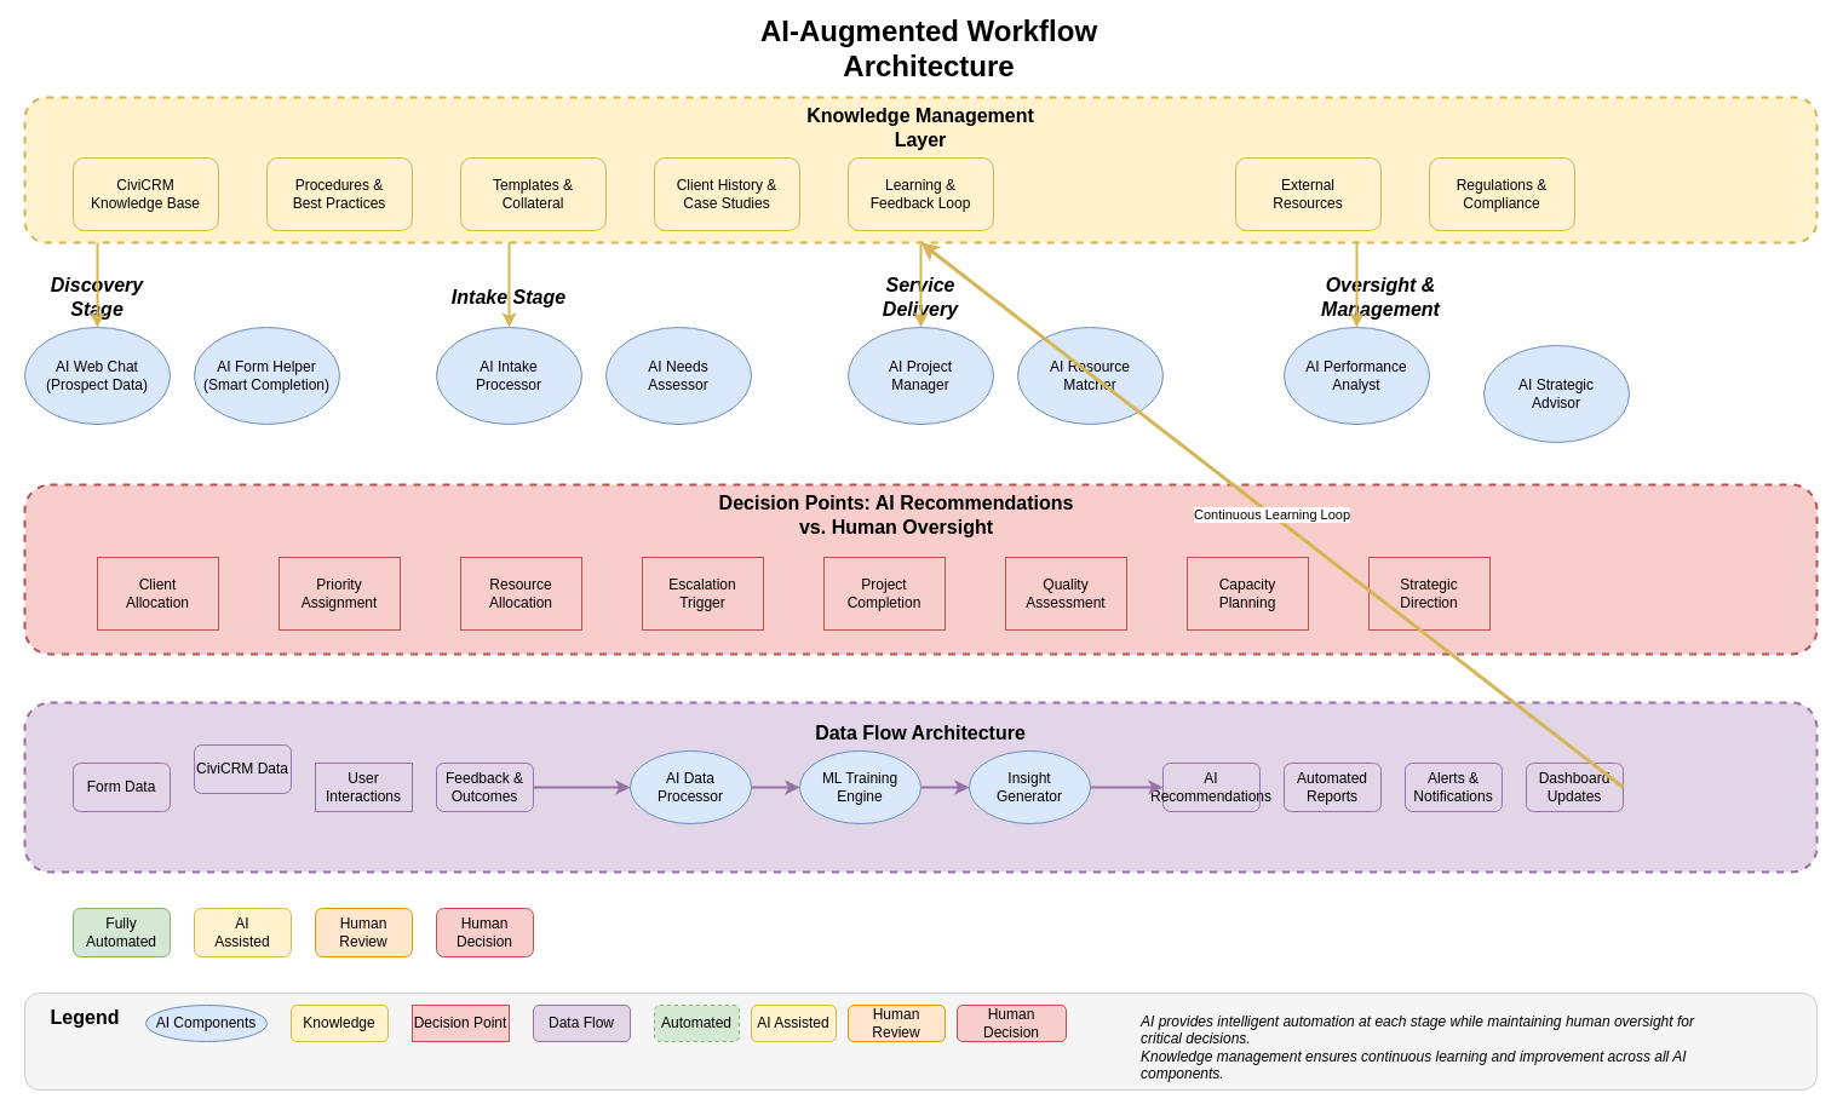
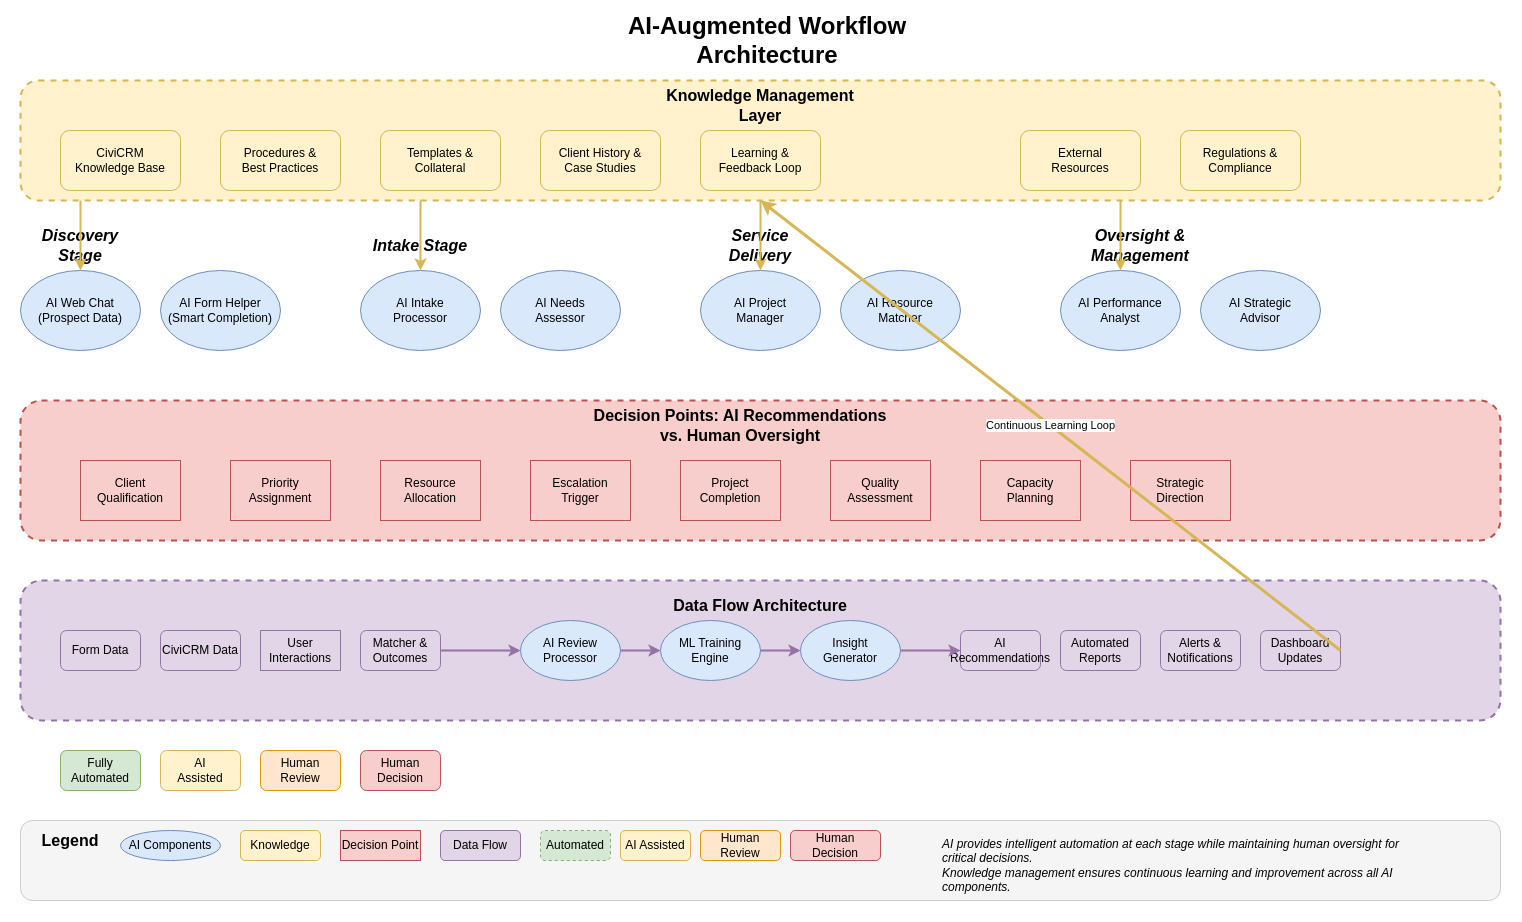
  <mxCell id="0" />
  <mxCell id="1" parent="0" />
  <mxCell id="2" value="AI-Augmented Workflow Architecture" style="text;html=1;strokeColor=none;fillColor=none;align=center;verticalAlign=middle;whiteSpace=wrap;rounded=0;fontSize=24;fontStyle=1;" parent="1" vertex="1"><mxGeometry x="567" y="20" width="400" height="40" as="geometry" /></mxCell>
  <mxCell id="3" value="" style="rounded=1;whiteSpace=wrap;html=1;fillColor=#fff2cc;strokeColor=#d6b656;strokeWidth=2;dashed=1;" parent="1" vertex="1"><mxGeometry x="20" y="80" width="1480" height="120" as="geometry" /></mxCell>
  <mxCell id="4" value="Knowledge Management Layer" style="text;html=1;strokeColor=none;fillColor=none;align=center;verticalAlign=middle;whiteSpace=wrap;rounded=0;fontSize=16;fontStyle=1;color=#d6b656;" parent="1" vertex="1"><mxGeometry x="660" y="90" width="200" height="30" as="geometry" /></mxCell>
  <mxCell id="5" value="CiviCRM&#10;Knowledge Base" style="rounded=1;whiteSpace=wrap;html=1;fillColor=#fff2cc;strokeColor=#d6b656;" parent="1" vertex="1"><mxGeometry x="60" y="130" width="120" height="60" as="geometry" /></mxCell>
  <mxCell id="6" value="Procedures &amp;&#10;Best Practices" style="rounded=1;whiteSpace=wrap;html=1;fillColor=#fff2cc;strokeColor=#d6b656;" parent="1" vertex="1"><mxGeometry x="220" y="130" width="120" height="60" as="geometry" /></mxCell>
  <mxCell id="7" value="Templates &amp;&#10;Collateral" style="rounded=1;whiteSpace=wrap;html=1;fillColor=#fff2cc;strokeColor=#d6b656;" parent="1" vertex="1"><mxGeometry x="380" y="130" width="120" height="60" as="geometry" /></mxCell>
  <mxCell id="8" value="Client History &amp;&#10;Case Studies" style="rounded=1;whiteSpace=wrap;html=1;fillColor=#fff2cc;strokeColor=#d6b656;" parent="1" vertex="1"><mxGeometry x="540" y="130" width="120" height="60" as="geometry" /></mxCell>
  <mxCell id="9" value="Learning &amp;&#10;Feedback Loop" style="rounded=1;whiteSpace=wrap;html=1;fillColor=#fff2cc;strokeColor=#d6b656;" parent="1" vertex="1"><mxGeometry x="700" y="130" width="120" height="60" as="geometry" /></mxCell>
  <mxCell id="10" value="External&#10;Resources" style="rounded=1;whiteSpace=wrap;html=1;fillColor=#fff2cc;strokeColor=#d6b656;" parent="1" vertex="1"><mxGeometry x="1020" y="130" width="120" height="60" as="geometry" /></mxCell>
  <mxCell id="11" value="Regulations &amp;&#10;Compliance" style="rounded=1;whiteSpace=wrap;html=1;fillColor=#fff2cc;strokeColor=#d6b656;" parent="1" vertex="1"><mxGeometry x="1180" y="130" width="120" height="60" as="geometry" /></mxCell>
  <mxCell id="12" value="Discovery Stage" style="text;html=1;strokeColor=none;fillColor=none;align=center;verticalAlign=middle;whiteSpace=wrap;rounded=0;fontSize=16;fontStyle=3;color=#333333;" parent="1" vertex="1"><mxGeometry x="20" y="230" width="120" height="30" as="geometry" /></mxCell>
  <mxCell id="13" value="AI Web Chat&#10;(Prospect Data)" style="ellipse;whiteSpace=wrap;html=1;fillColor=#dae8fc;strokeColor=#6c8ebf;" parent="1" vertex="1"><mxGeometry x="20" y="270" width="120" height="80" as="geometry" /></mxCell>
  <mxCell id="14" value="AI Form Helper&#10;(Smart Completion)" style="ellipse;whiteSpace=wrap;html=1;fillColor=#dae8fc;strokeColor=#6c8ebf;" parent="1" vertex="1"><mxGeometry x="160" y="270" width="120" height="80" as="geometry" /></mxCell>
  <mxCell id="15" value="Intake Stage" style="text;html=1;strokeColor=none;fillColor=none;align=center;verticalAlign=middle;whiteSpace=wrap;rounded=0;fontSize=16;fontStyle=3;color=#333333;" parent="1" vertex="1"><mxGeometry x="360" y="230" width="120" height="30" as="geometry" /></mxCell>
  <mxCell id="16" value="AI Intake&#10;Processor" style="ellipse;whiteSpace=wrap;html=1;fillColor=#dae8fc;strokeColor=#6c8ebf;" parent="1" vertex="1"><mxGeometry x="360" y="270" width="120" height="80" as="geometry" /></mxCell>
  <mxCell id="17" value="AI Needs&#10;Assessor" style="ellipse;whiteSpace=wrap;html=1;fillColor=#dae8fc;strokeColor=#6c8ebf;" parent="1" vertex="1"><mxGeometry x="500" y="270" width="120" height="80" as="geometry" /></mxCell>
  <mxCell id="18" value="Service Delivery" style="text;html=1;strokeColor=none;fillColor=none;align=center;verticalAlign=middle;whiteSpace=wrap;rounded=0;fontSize=16;fontStyle=3;color=#333333;" parent="1" vertex="1"><mxGeometry x="700" y="230" width="120" height="30" as="geometry" /></mxCell>
  <mxCell id="19" value="AI Project&#10;Manager" style="ellipse;whiteSpace=wrap;html=1;fillColor=#dae8fc;strokeColor=#6c8ebf;" parent="1" vertex="1"><mxGeometry x="700" y="270" width="120" height="80" as="geometry" /></mxCell>
  <mxCell id="20" value="AI Resource&#10;Matcher" style="ellipse;whiteSpace=wrap;html=1;fillColor=#dae8fc;strokeColor=#6c8ebf;" parent="1" vertex="1"><mxGeometry x="840" y="270" width="120" height="80" as="geometry" /></mxCell>
  <mxCell id="21" value="Oversight &amp; Management" style="text;html=1;strokeColor=none;fillColor=none;align=center;verticalAlign=middle;whiteSpace=wrap;rounded=0;fontSize=16;fontStyle=3;color=#333333;" parent="1" vertex="1"><mxGeometry x="1060" y="230" width="160" height="30" as="geometry" /></mxCell>
  <mxCell id="22" value="AI Performance&#10;Analyst" style="ellipse;whiteSpace=wrap;html=1;fillColor=#dae8fc;strokeColor=#6c8ebf;" parent="1" vertex="1"><mxGeometry x="1060" y="270" width="120" height="80" as="geometry" /></mxCell>
- <mxCell id="23" value="AI Strategic&#10;Advisor" style="ellipse;whiteSpace=wrap;html=1;fillColor=#dae8fc;strokeColor=#6c8ebf;" parent="1" vertex="1"><mxGeometry x="1225" y="285" width="120" height="80" as="geometry" /></mxCell>
+ <mxCell id="23" value="AI Strategic&#10;Advisor" style="ellipse;whiteSpace=wrap;html=1;fillColor=#dae8fc;strokeColor=#6c8ebf;" parent="1" vertex="1"><mxGeometry x="1200" y="270" width="120" height="80" as="geometry" /></mxCell>
  <mxCell id="24" value="" style="rounded=1;whiteSpace=wrap;html=1;fillColor=#f8cecc;strokeColor=#b85450;strokeWidth=2;dashed=1;" parent="1" vertex="1"><mxGeometry x="20" y="400" width="1480" height="140" as="geometry" /></mxCell>
  <mxCell id="25" value="Decision Points: AI Recommendations vs. Human Oversight" style="text;html=1;strokeColor=none;fillColor=none;align=center;verticalAlign=middle;whiteSpace=wrap;rounded=0;fontSize=16;fontStyle=1;color=#b85450;" parent="1" vertex="1"><mxGeometry x="580" y="410" width="320" height="30" as="geometry" /></mxCell>
- <mxCell id="26" value="Client&#10;Allocation" style="diamond;whiteSpace=wrap;html=1;fillColor=#f8cecc;strokeColor=#b85450;" parent="1" vertex="1"><mxGeometry x="80" y="460" width="100" height="60" as="geometry" /></mxCell>
+ <mxCell id="26" value="Client&#10;Qualification" style="diamond;whiteSpace=wrap;html=1;fillColor=#f8cecc;strokeColor=#b85450;" parent="1" vertex="1"><mxGeometry x="80" y="460" width="100" height="60" as="geometry" /></mxCell>
  <mxCell id="27" value="Priority&#10;Assignment" style="diamond;whiteSpace=wrap;html=1;fillColor=#f8cecc;strokeColor=#b85450;" parent="1" vertex="1"><mxGeometry x="230" y="460" width="100" height="60" as="geometry" /></mxCell>
  <mxCell id="28" value="Resource&#10;Allocation" style="diamond;whiteSpace=wrap;html=1;fillColor=#f8cecc;strokeColor=#b85450;" parent="1" vertex="1"><mxGeometry x="380" y="460" width="100" height="60" as="geometry" /></mxCell>
  <mxCell id="29" value="Escalation&#10;Trigger" style="diamond;whiteSpace=wrap;html=1;fillColor=#f8cecc;strokeColor=#b85450;" parent="1" vertex="1"><mxGeometry x="530" y="460" width="100" height="60" as="geometry" /></mxCell>
  <mxCell id="30" value="Project&#10;Completion" style="diamond;whiteSpace=wrap;html=1;fillColor=#f8cecc;strokeColor=#b85450;" parent="1" vertex="1"><mxGeometry x="680" y="460" width="100" height="60" as="geometry" /></mxCell>
  <mxCell id="31" value="Quality&#10;Assessment" style="diamond;whiteSpace=wrap;html=1;fillColor=#f8cecc;strokeColor=#b85450;" parent="1" vertex="1"><mxGeometry x="830" y="460" width="100" height="60" as="geometry" /></mxCell>
  <mxCell id="32" value="Capacity&#10;Planning" style="diamond;whiteSpace=wrap;html=1;fillColor=#f8cecc;strokeColor=#b85450;" parent="1" vertex="1"><mxGeometry x="980" y="460" width="100" height="60" as="geometry" /></mxCell>
  <mxCell id="33" value="Strategic&#10;Direction" style="diamond;whiteSpace=wrap;html=1;fillColor=#f8cecc;strokeColor=#b85450;" parent="1" vertex="1"><mxGeometry x="1130" y="460" width="100" height="60" as="geometry" /></mxCell>
  <mxCell id="34" value="" style="rounded=1;whiteSpace=wrap;html=1;fillColor=#e1d5e7;strokeColor=#9673a6;strokeWidth=2;dashed=1;" parent="1" vertex="1"><mxGeometry x="20" y="580" width="1480" height="140" as="geometry" /></mxCell>
  <mxCell id="35" value="Data Flow Architecture" style="text;html=1;strokeColor=none;fillColor=none;align=center;verticalAlign=middle;whiteSpace=wrap;rounded=0;fontSize=16;fontStyle=1;color=#9673a6;" parent="1" vertex="1"><mxGeometry x="660" y="590" width="200" height="30" as="geometry" /></mxCell>
  <mxCell id="36" value="Form Data" style="rounded=1;whiteSpace=wrap;html=1;fillColor=#e1d5e7;strokeColor=#9673a6;" parent="1" vertex="1"><mxGeometry x="60" y="630" width="80" height="40" as="geometry" /></mxCell>
- <mxCell id="37" value="CiviCRM Data" style="rounded=1;whiteSpace=wrap;html=1;fillColor=#e1d5e7;strokeColor=#9673a6;" parent="1" vertex="1"><mxGeometry x="160" y="615" width="80" height="40" as="geometry" /></mxCell>
+ <mxCell id="37" value="CiviCRM Data" style="rounded=1;whiteSpace=wrap;html=1;fillColor=#e1d5e7;strokeColor=#9673a6;" parent="1" vertex="1"><mxGeometry x="160" y="630" width="80" height="40" as="geometry" /></mxCell>
  <mxCell id="38" value="User&#10;Interactions" style="whiteSpace=wrap;html=1;fillColor=#e1d5e7;strokeColor=#9673a6;rounded=0;" parent="1" vertex="1"><mxGeometry x="260" y="630" width="80" height="40" as="geometry" /></mxCell>
- <mxCell id="39" value="Feedback &amp;&#10;Outcomes" style="rounded=1;whiteSpace=wrap;html=1;fillColor=#e1d5e7;strokeColor=#9673a6;" parent="1" vertex="1"><mxGeometry x="360" y="630" width="80" height="40" as="geometry" /></mxCell>
- <mxCell id="40" value="AI Data&#10;Processor" style="ellipse;whiteSpace=wrap;html=1;fillColor=#dae8fc;strokeColor=#6c8ebf;" parent="1" vertex="1"><mxGeometry x="520" y="620" width="100" height="60" as="geometry" /></mxCell>
+ <mxCell id="39" value="Matcher &amp;&#10;Outcomes" style="rounded=1;whiteSpace=wrap;html=1;fillColor=#e1d5e7;strokeColor=#9673a6;" parent="1" vertex="1"><mxGeometry x="360" y="630" width="80" height="40" as="geometry" /></mxCell>
+ <mxCell id="40" value="AI Review&#10;Processor" style="ellipse;whiteSpace=wrap;html=1;fillColor=#dae8fc;strokeColor=#6c8ebf;" parent="1" vertex="1"><mxGeometry x="520" y="620" width="100" height="60" as="geometry" /></mxCell>
  <mxCell id="41" value="ML Training&#10;Engine" style="ellipse;whiteSpace=wrap;html=1;fillColor=#dae8fc;strokeColor=#6c8ebf;" parent="1" vertex="1"><mxGeometry x="660" y="620" width="100" height="60" as="geometry" /></mxCell>
  <mxCell id="42" value="Insight&#10;Generator" style="ellipse;whiteSpace=wrap;html=1;fillColor=#dae8fc;strokeColor=#6c8ebf;" parent="1" vertex="1"><mxGeometry x="800" y="620" width="100" height="60" as="geometry" /></mxCell>
  <mxCell id="43" value="AI&#10;Recommendations" style="rounded=1;whiteSpace=wrap;html=1;fillColor=#e1d5e7;strokeColor=#9673a6;" parent="1" vertex="1"><mxGeometry x="960" y="630" width="80" height="40" as="geometry" /></mxCell>
  <mxCell id="44" value="Automated&#10;Reports" style="rounded=1;whiteSpace=wrap;html=1;fillColor=#e1d5e7;strokeColor=#9673a6;" parent="1" vertex="1"><mxGeometry x="1060" y="630" width="80" height="40" as="geometry" /></mxCell>
  <mxCell id="45" value="Alerts &amp;&#10;Notifications" style="rounded=1;whiteSpace=wrap;html=1;fillColor=#e1d5e7;strokeColor=#9673a6;" parent="1" vertex="1"><mxGeometry x="1160" y="630" width="80" height="40" as="geometry" /></mxCell>
  <mxCell id="46" value="Dashboard&#10;Updates" style="rounded=1;whiteSpace=wrap;html=1;fillColor=#e1d5e7;strokeColor=#9673a6;" parent="1" vertex="1"><mxGeometry x="1260" y="630" width="80" height="40" as="geometry" /></mxCell>
  <mxCell id="47" value="Fully&#10;Automated" style="rounded=1;whiteSpace=wrap;html=1;fillColor=#d5e8d4;strokeColor=#82b366;" parent="1" vertex="1"><mxGeometry x="60" y="750" width="80" height="40" as="geometry" /></mxCell>
  <mxCell id="48" value="AI&#10;Assisted" style="rounded=1;whiteSpace=wrap;html=1;fillColor=#fff2cc;strokeColor=#d6b656;" parent="1" vertex="1"><mxGeometry x="160" y="750" width="80" height="40" as="geometry" /></mxCell>
  <mxCell id="49" value="Human&#10;Review" style="rounded=1;whiteSpace=wrap;html=1;fillColor=#ffe6cc;strokeColor=#d79b00;" parent="1" vertex="1"><mxGeometry x="260" y="750" width="80" height="40" as="geometry" /></mxCell>
  <mxCell id="50" value="Human&#10;Decision" style="rounded=1;whiteSpace=wrap;html=1;fillColor=#f8cecc;strokeColor=#b85450;" parent="1" vertex="1"><mxGeometry x="360" y="750" width="80" height="40" as="geometry" /></mxCell>
  <mxCell id="51" value="" style="endArrow=classic;html=1;rounded=0;strokeColor=#d6b656;strokeWidth=2;" parent="1" edge="1"><mxGeometry width="50" height="50" relative="1" as="geometry"><mxPoint x="80" y="200" as="sourcePoint" /><mxPoint x="80" y="270" as="targetPoint" /></mxGeometry></mxCell>
  <mxCell id="52" value="" style="endArrow=classic;html=1;rounded=0;strokeColor=#d6b656;strokeWidth=2;" parent="1" edge="1"><mxGeometry width="50" height="50" relative="1" as="geometry"><mxPoint x="420" y="200" as="sourcePoint" /><mxPoint x="420" y="270" as="targetPoint" /></mxGeometry></mxCell>
  <mxCell id="53" value="" style="endArrow=classic;html=1;rounded=0;strokeColor=#d6b656;strokeWidth=2;" parent="1" edge="1"><mxGeometry width="50" height="50" relative="1" as="geometry"><mxPoint x="760" y="200" as="sourcePoint" /><mxPoint x="760" y="270" as="targetPoint" /></mxGeometry></mxCell>
  <mxCell id="54" value="" style="endArrow=classic;html=1;rounded=0;strokeColor=#d6b656;strokeWidth=2;" parent="1" edge="1"><mxGeometry width="50" height="50" relative="1" as="geometry"><mxPoint x="1120" y="200" as="sourcePoint" /><mxPoint x="1120" y="270" as="targetPoint" /></mxGeometry></mxCell>
  <mxCell id="55" value="" style="endArrow=classic;html=1;rounded=0;strokeColor=#9673a6;strokeWidth=2;" parent="1" edge="1"><mxGeometry width="50" height="50" relative="1" as="geometry"><mxPoint x="440" y="650" as="sourcePoint" /><mxPoint x="520" y="650" as="targetPoint" /></mxGeometry></mxCell>
  <mxCell id="56" value="" style="endArrow=classic;html=1;rounded=0;strokeColor=#9673a6;strokeWidth=2;" parent="1" edge="1"><mxGeometry width="50" height="50" relative="1" as="geometry"><mxPoint x="620" y="650" as="sourcePoint" /><mxPoint x="660" y="650" as="targetPoint" /></mxGeometry></mxCell>
  <mxCell id="57" value="" style="endArrow=classic;html=1;rounded=0;strokeColor=#9673a6;strokeWidth=2;" parent="1" edge="1"><mxGeometry width="50" height="50" relative="1" as="geometry"><mxPoint x="760" y="650" as="sourcePoint" /><mxPoint x="800" y="650" as="targetPoint" /></mxGeometry></mxCell>
  <mxCell id="58" value="" style="endArrow=classic;html=1;rounded=0;strokeColor=#9673a6;strokeWidth=2;" parent="1" edge="1"><mxGeometry width="50" height="50" relative="1" as="geometry"><mxPoint x="900" y="650" as="sourcePoint" /><mxPoint x="960" y="650" as="targetPoint" /></mxGeometry></mxCell>
  <mxCell id="59" value="Continuous Learning Loop" style="endArrow=classic;html=1;rounded=0;strokeColor=#d6b656;strokeWidth=3;curved=1;" parent="1" edge="1"><mxGeometry width="50" height="50" relative="1" as="geometry"><mxPoint x="1340" y="650" as="sourcePoint" /><mxPoint x="760" y="200" as="targetPoint" /></mxGeometry></mxCell>
  <mxCell id="60" value="" style="rounded=1;whiteSpace=wrap;html=1;fillColor=#f5f5f5;strokeColor=#cccccc;" parent="1" vertex="1"><mxGeometry x="20" y="820" width="1480" height="80" as="geometry" /></mxCell>
  <mxCell id="61" value="Legend" style="text;html=1;strokeColor=none;fillColor=none;align=center;verticalAlign=middle;whiteSpace=wrap;rounded=0;fontSize=16;fontStyle=1;" parent="1" vertex="1"><mxGeometry x="40" y="830" width="60" height="20" as="geometry" /></mxCell>
  <mxCell id="62" value="AI Components" style="ellipse;whiteSpace=wrap;html=1;fillColor=#dae8fc;strokeColor=#6c8ebf;" parent="1" vertex="1"><mxGeometry x="120" y="830" width="100" height="30" as="geometry" /></mxCell>
  <mxCell id="63" value="Knowledge" style="rounded=1;whiteSpace=wrap;html=1;fillColor=#fff2cc;strokeColor=#d6b656;" parent="1" vertex="1"><mxGeometry x="240" y="830" width="80" height="30" as="geometry" /></mxCell>
  <mxCell id="64" value="Decision Point" style="diamond;whiteSpace=wrap;html=1;fillColor=#f8cecc;strokeColor=#b85450;" parent="1" vertex="1"><mxGeometry x="340" y="830" width="80" height="30" as="geometry" /></mxCell>
  <mxCell id="65" value="Data Flow" style="rounded=1;whiteSpace=wrap;html=1;fillColor=#e1d5e7;strokeColor=#9673a6;" parent="1" vertex="1"><mxGeometry x="440" y="830" width="80" height="30" as="geometry" /></mxCell>
  <mxCell id="66" value="Automated" style="rounded=1;whiteSpace=wrap;html=1;fillColor=#d5e8d4;strokeColor=#82b366;dashed=1;" parent="1" vertex="1"><mxGeometry x="540" y="830" width="70" height="30" as="geometry" /></mxCell>
  <mxCell id="67" value="AI Assisted" style="rounded=1;whiteSpace=wrap;html=1;fillColor=#fff2cc;strokeColor=#d6b656;" parent="1" vertex="1"><mxGeometry x="620" y="830" width="70" height="30" as="geometry" /></mxCell>
  <mxCell id="68" value="Human Review" style="rounded=1;whiteSpace=wrap;html=1;fillColor=#ffe6cc;strokeColor=#d79b00;" parent="1" vertex="1"><mxGeometry x="700" y="830" width="80" height="30" as="geometry" /></mxCell>
  <mxCell id="69" value="Human Decision" style="rounded=1;whiteSpace=wrap;html=1;fillColor=#f8cecc;strokeColor=#b85450;" parent="1" vertex="1"><mxGeometry x="790" y="830" width="90" height="30" as="geometry" /></mxCell>
  <mxCell id="70" value="AI provides intelligent automation at each stage while maintaining human oversight for critical decisions.&#10;Knowledge management ensures continuous learning and improvement across all AI components." style="text;html=1;strokeColor=none;fillColor=none;align=left;verticalAlign=top;whiteSpace=wrap;rounded=0;fontSize=12;fontStyle=2;color=#666666;" parent="1" vertex="1"><mxGeometry x="940" y="830" width="480" height="40" as="geometry" /></mxCell>
